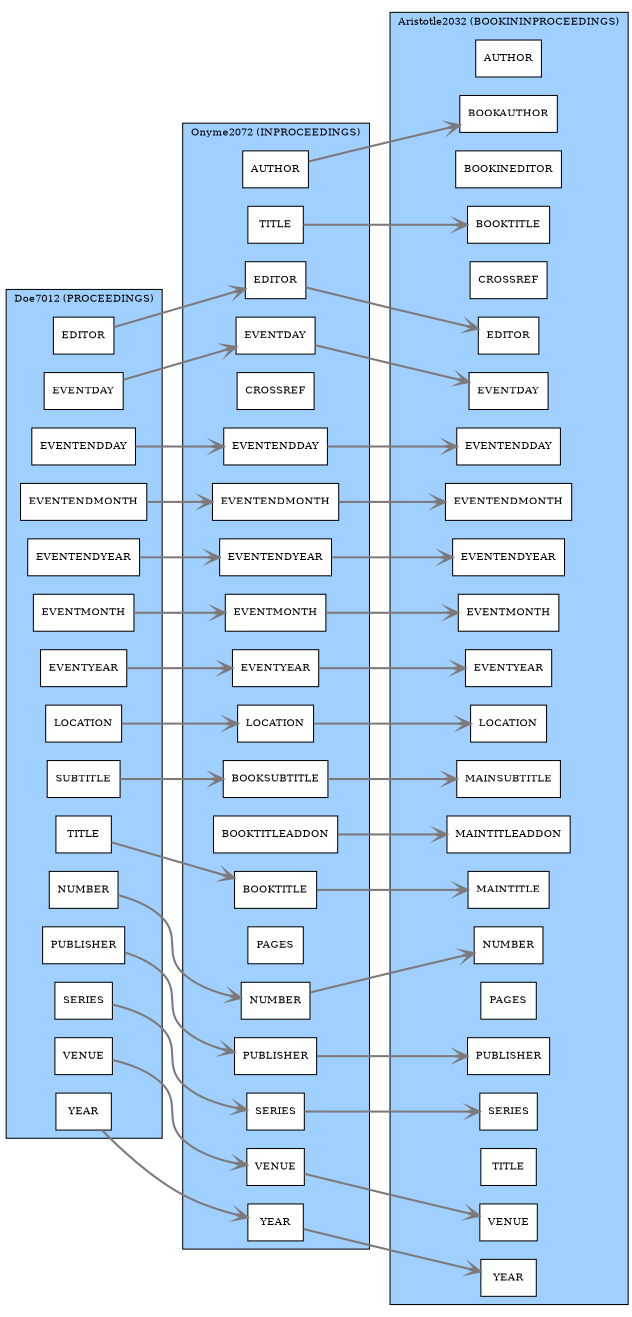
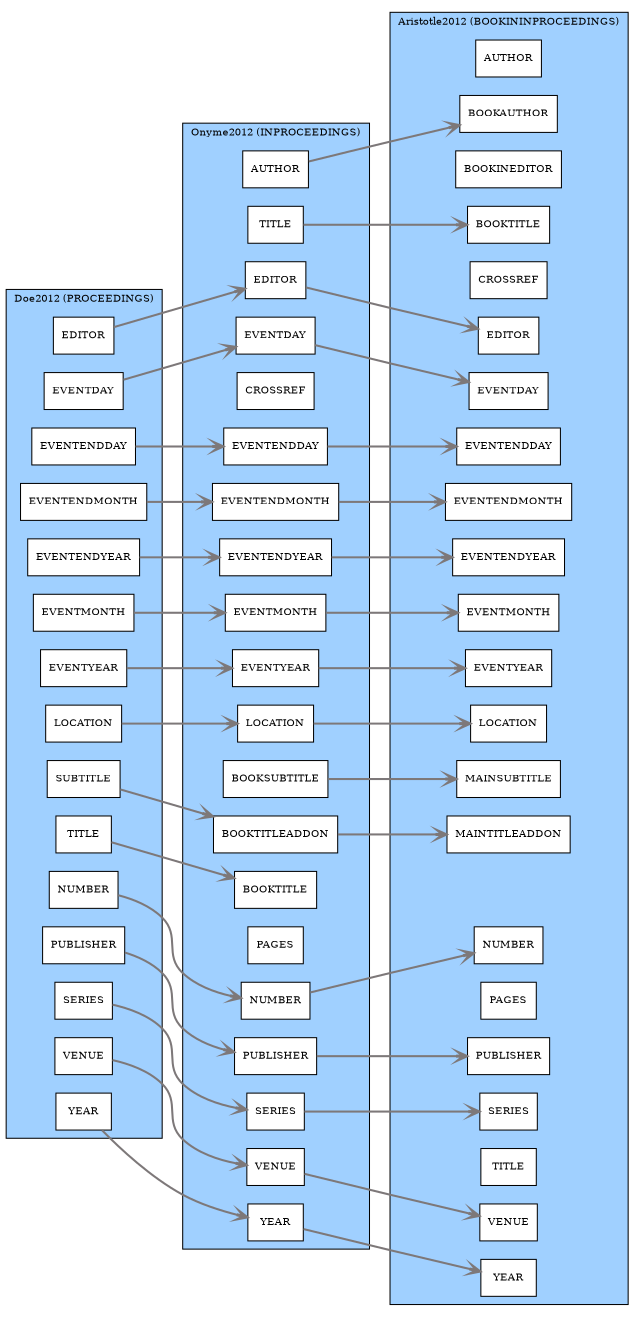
  digraph {
    compound=true
    rankdir=LR
    style=filled
    node [fillcolor=white fontsize=10 shape=box style=filled]
    edge [arrowhead=open color="#7d7879" penwidth=2.0]
    n1 [label=AUTHOR]
    n2 [label=BOOKAUTHOR]
    n3 [label=BOOKINEDITOR]
    n4 [label=BOOKTITLE]
    n5 [label=CROSSREF]
    n6 [label=EDITOR]
    n7 [label=EVENTDAY]
    n8 [label=EVENTENDDAY]
    n9 [label=EVENTENDMONTH]
    n10 [label=EVENTENDYEAR]
    n11 [label=EVENTMONTH]
    n12 [label=EVENTYEAR]
    n13 [label=LOCATION]
    n14 [label=MAINSUBTITLE]
-   n15 [label=MAINTITLE]
    n16 [label=MAINTITLEADDON]
    n17 [label=NUMBER]
    n18 [label=PAGES]
    n19 [label=PUBLISHER]
    n20 [label=SERIES]
    n21 [label=TITLE]
    n22 [label=VENUE]
    n23 [label=YEAR]
    n24 [label=EDITOR]
    n25 [label=EVENTDAY]
    n26 [label=EVENTENDDAY]
    n27 [label=EVENTENDMONTH]
    n28 [label=EVENTENDYEAR]
    n29 [label=EVENTMONTH]
    n30 [label=EVENTYEAR]
    n31 [label=LOCATION]
    n32 [label=NUMBER]
    n33 [label=PUBLISHER]
    n34 [label=SERIES]
    n35 [label=SUBTITLE]
    n36 [label=TITLE]
    n37 [label=VENUE]
    n38 [label=YEAR]
    n39 [label=AUTHOR]
    n40 [label=BOOKSUBTITLE]
    n41 [label=BOOKTITLE]
    n42 [label=BOOKTITLEADDON]
    n43 [label=CROSSREF]
    n44 [label=EDITOR]
    n45 [label=EVENTDAY]
    n46 [label=EVENTENDDAY]
    n47 [label=EVENTENDMONTH]
    n48 [label=EVENTENDYEAR]
    n49 [label=EVENTMONTH]
    n50 [label=EVENTYEAR]
    n51 [label=LOCATION]
    n52 [label=NUMBER]
    n53 [label=PAGES]
    n54 [label=PUBLISHER]
    n55 [label=SERIES]
    n56 [label=TITLE]
    n57 [label=VENUE]
    n58 [label=YEAR]
    subgraph cluster_1 {
      fillcolor="#a0d0ff"
      fontsize=10
-     label="Aristotle2032 (BOOKININPROCEEDINGS)"
+     label="Aristotle2012 (BOOKININPROCEEDINGS)"
      n1
      n2
      n3
      n4
      n5
      n6
      n7
      n8
      n9
      n10
      n11
      n12
      n13
      n14
-     n15
      n16
      n17
      n18
      n19
      n20
      n21
      n22
      n23
    }
    subgraph cluster_2 {
      fillcolor="#a0d0ff"
      fontsize=10
-     label="Doe7012 (PROCEEDINGS)"
+     label="Doe2012 (PROCEEDINGS)"
      n24
      n25
      n26
      n27
      n28
      n29
      n30
      n31
      n32
      n33
      n34
      n35
      n36
      n37
      n38
    }
    subgraph cluster_3 {
      fillcolor="#a0d0ff"
      fontsize=10
-     label="Onyme2072 (INPROCEEDINGS)"
+     label="Onyme2012 (INPROCEEDINGS)"
      n39
      n40
      n41
      n42
      n43
      n44
      n45
      n46
      n47
      n48
      n49
      n50
      n51
      n52
      n53
      n54
      n55
      n56
      n57
      n58
    }
    n24 -> n44
    n25 -> n45
    n26 -> n46
    n27 -> n47
    n28 -> n48
    n29 -> n49
    n30 -> n50
    n31 -> n51
    n32 -> n52
    n33 -> n54
    n34 -> n55
-   n35 -> n40
+   n35 -> n42
    n36 -> n41
    n37 -> n57
    n38 -> n58
    n39 -> n2
    n40 -> n14
-   n41 -> n15
    n42 -> n16
    n44 -> n6
    n45 -> n7
    n46 -> n8
    n47 -> n9
    n48 -> n10
    n49 -> n11
    n50 -> n12
    n51 -> n13
    n52 -> n17
    n54 -> n19
    n55 -> n20
    n56 -> n4
    n57 -> n22
    n58 -> n23
  }
